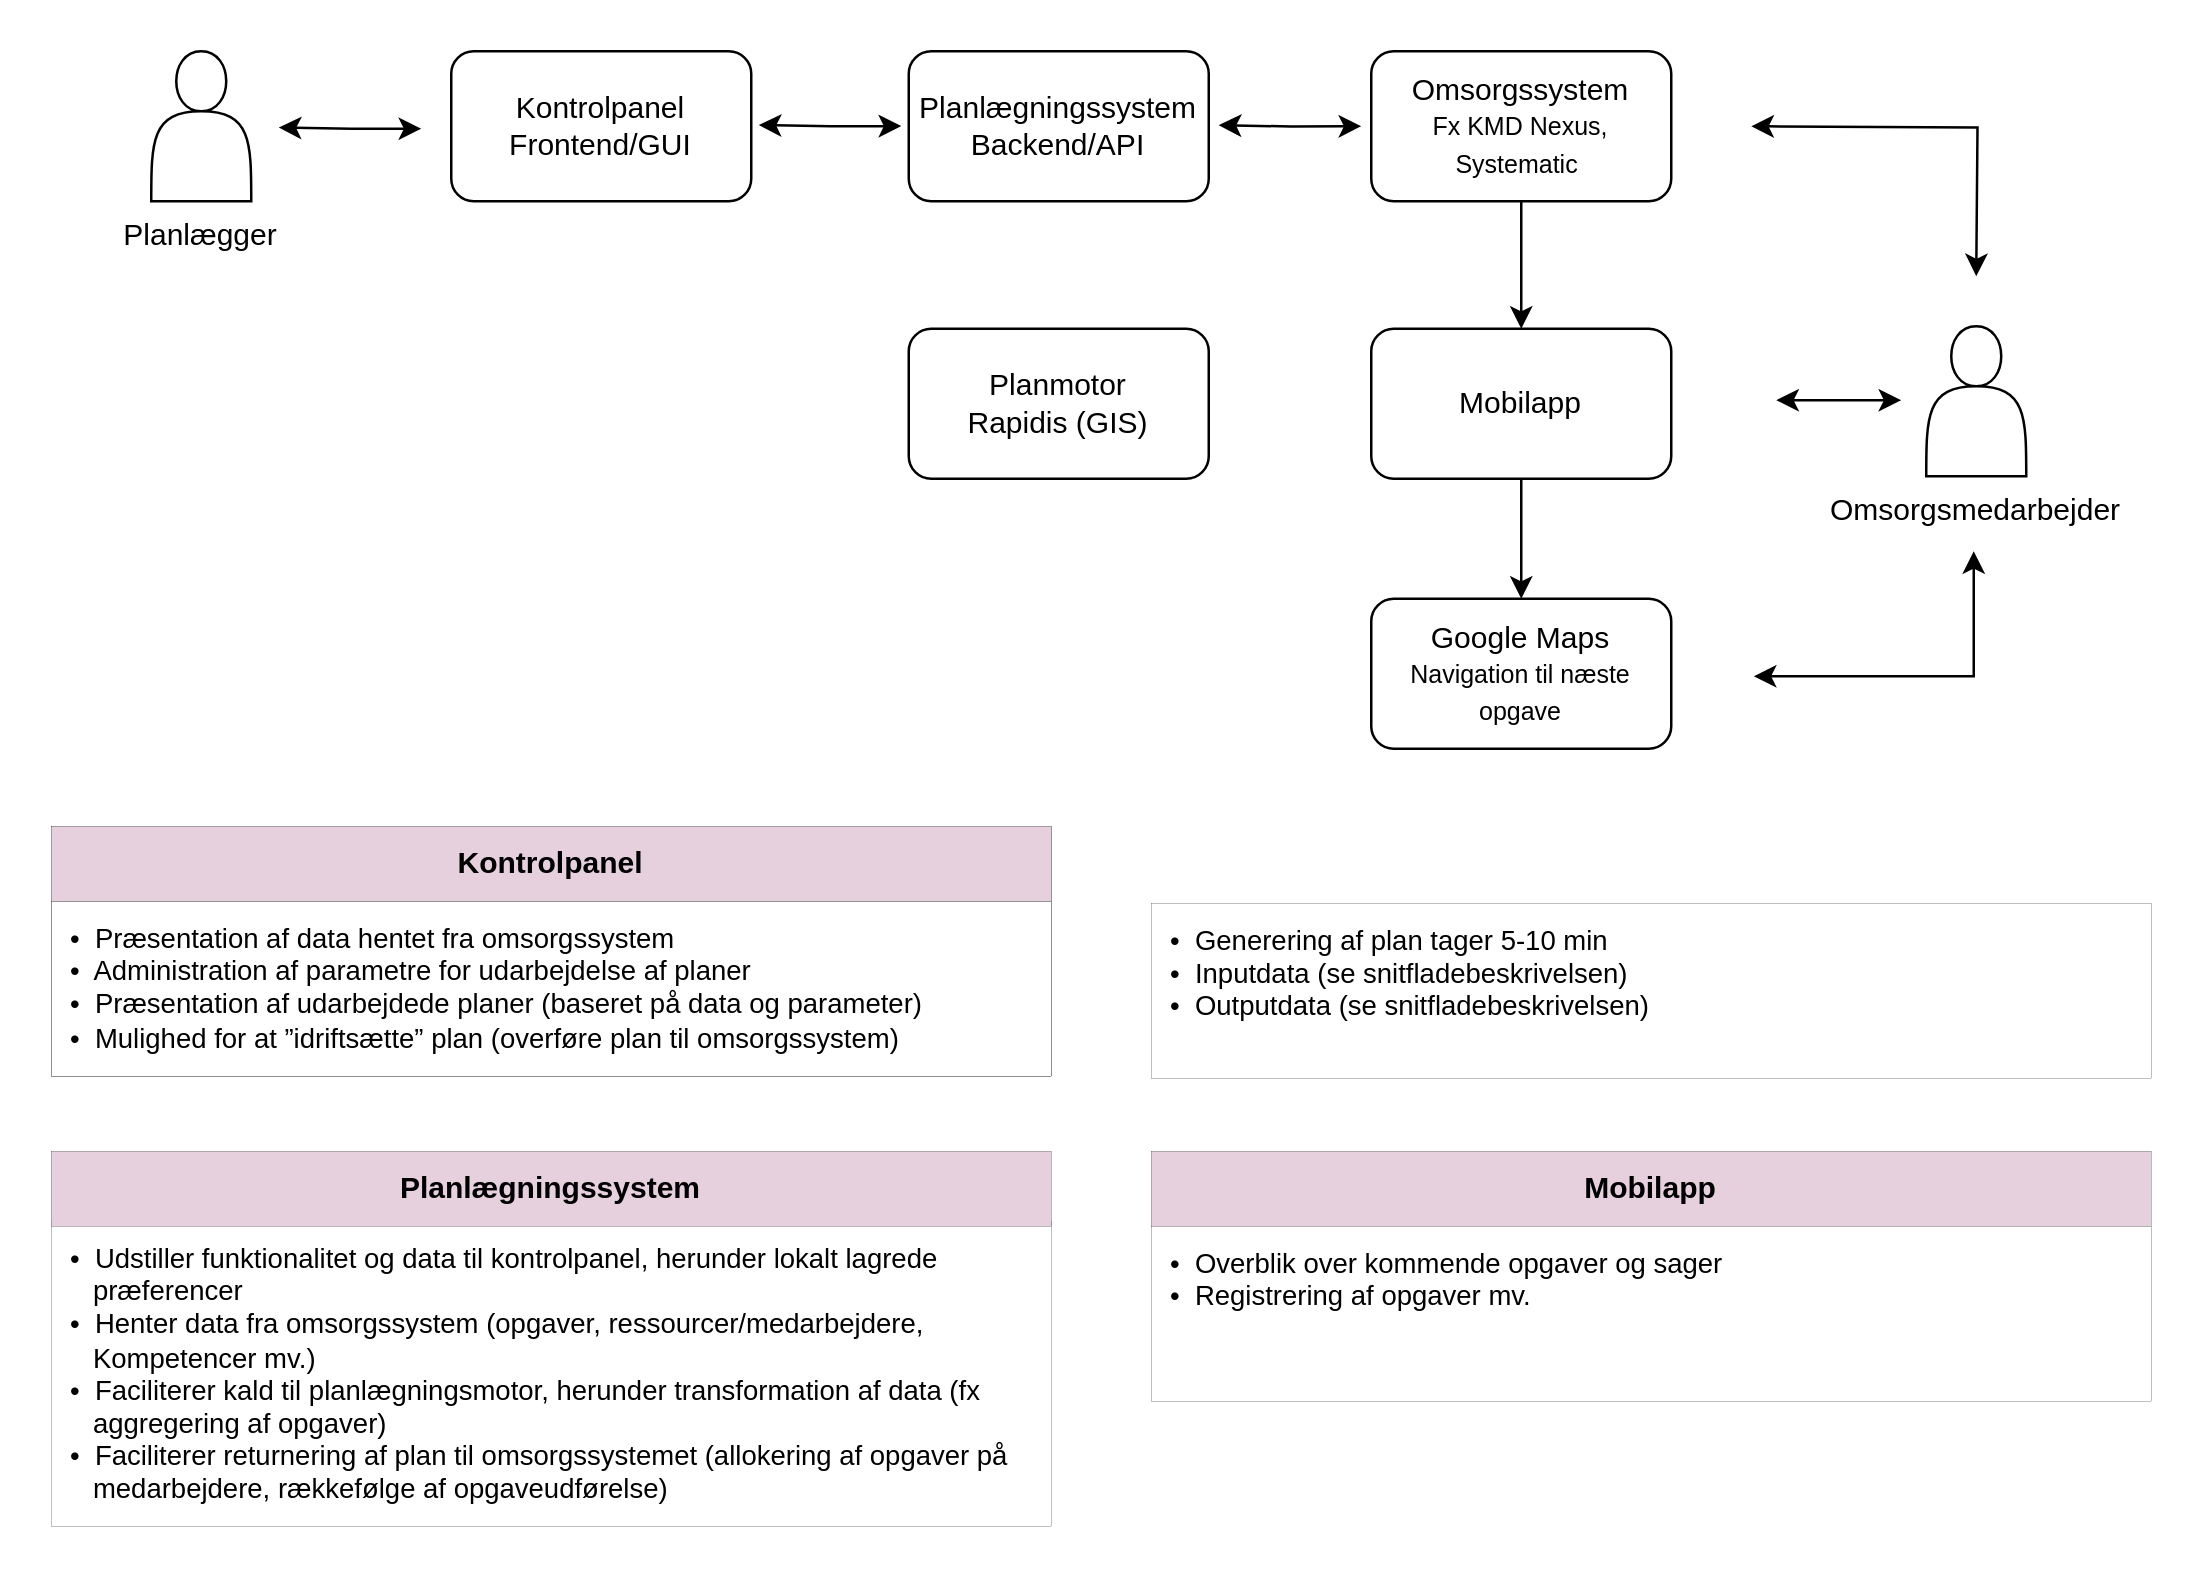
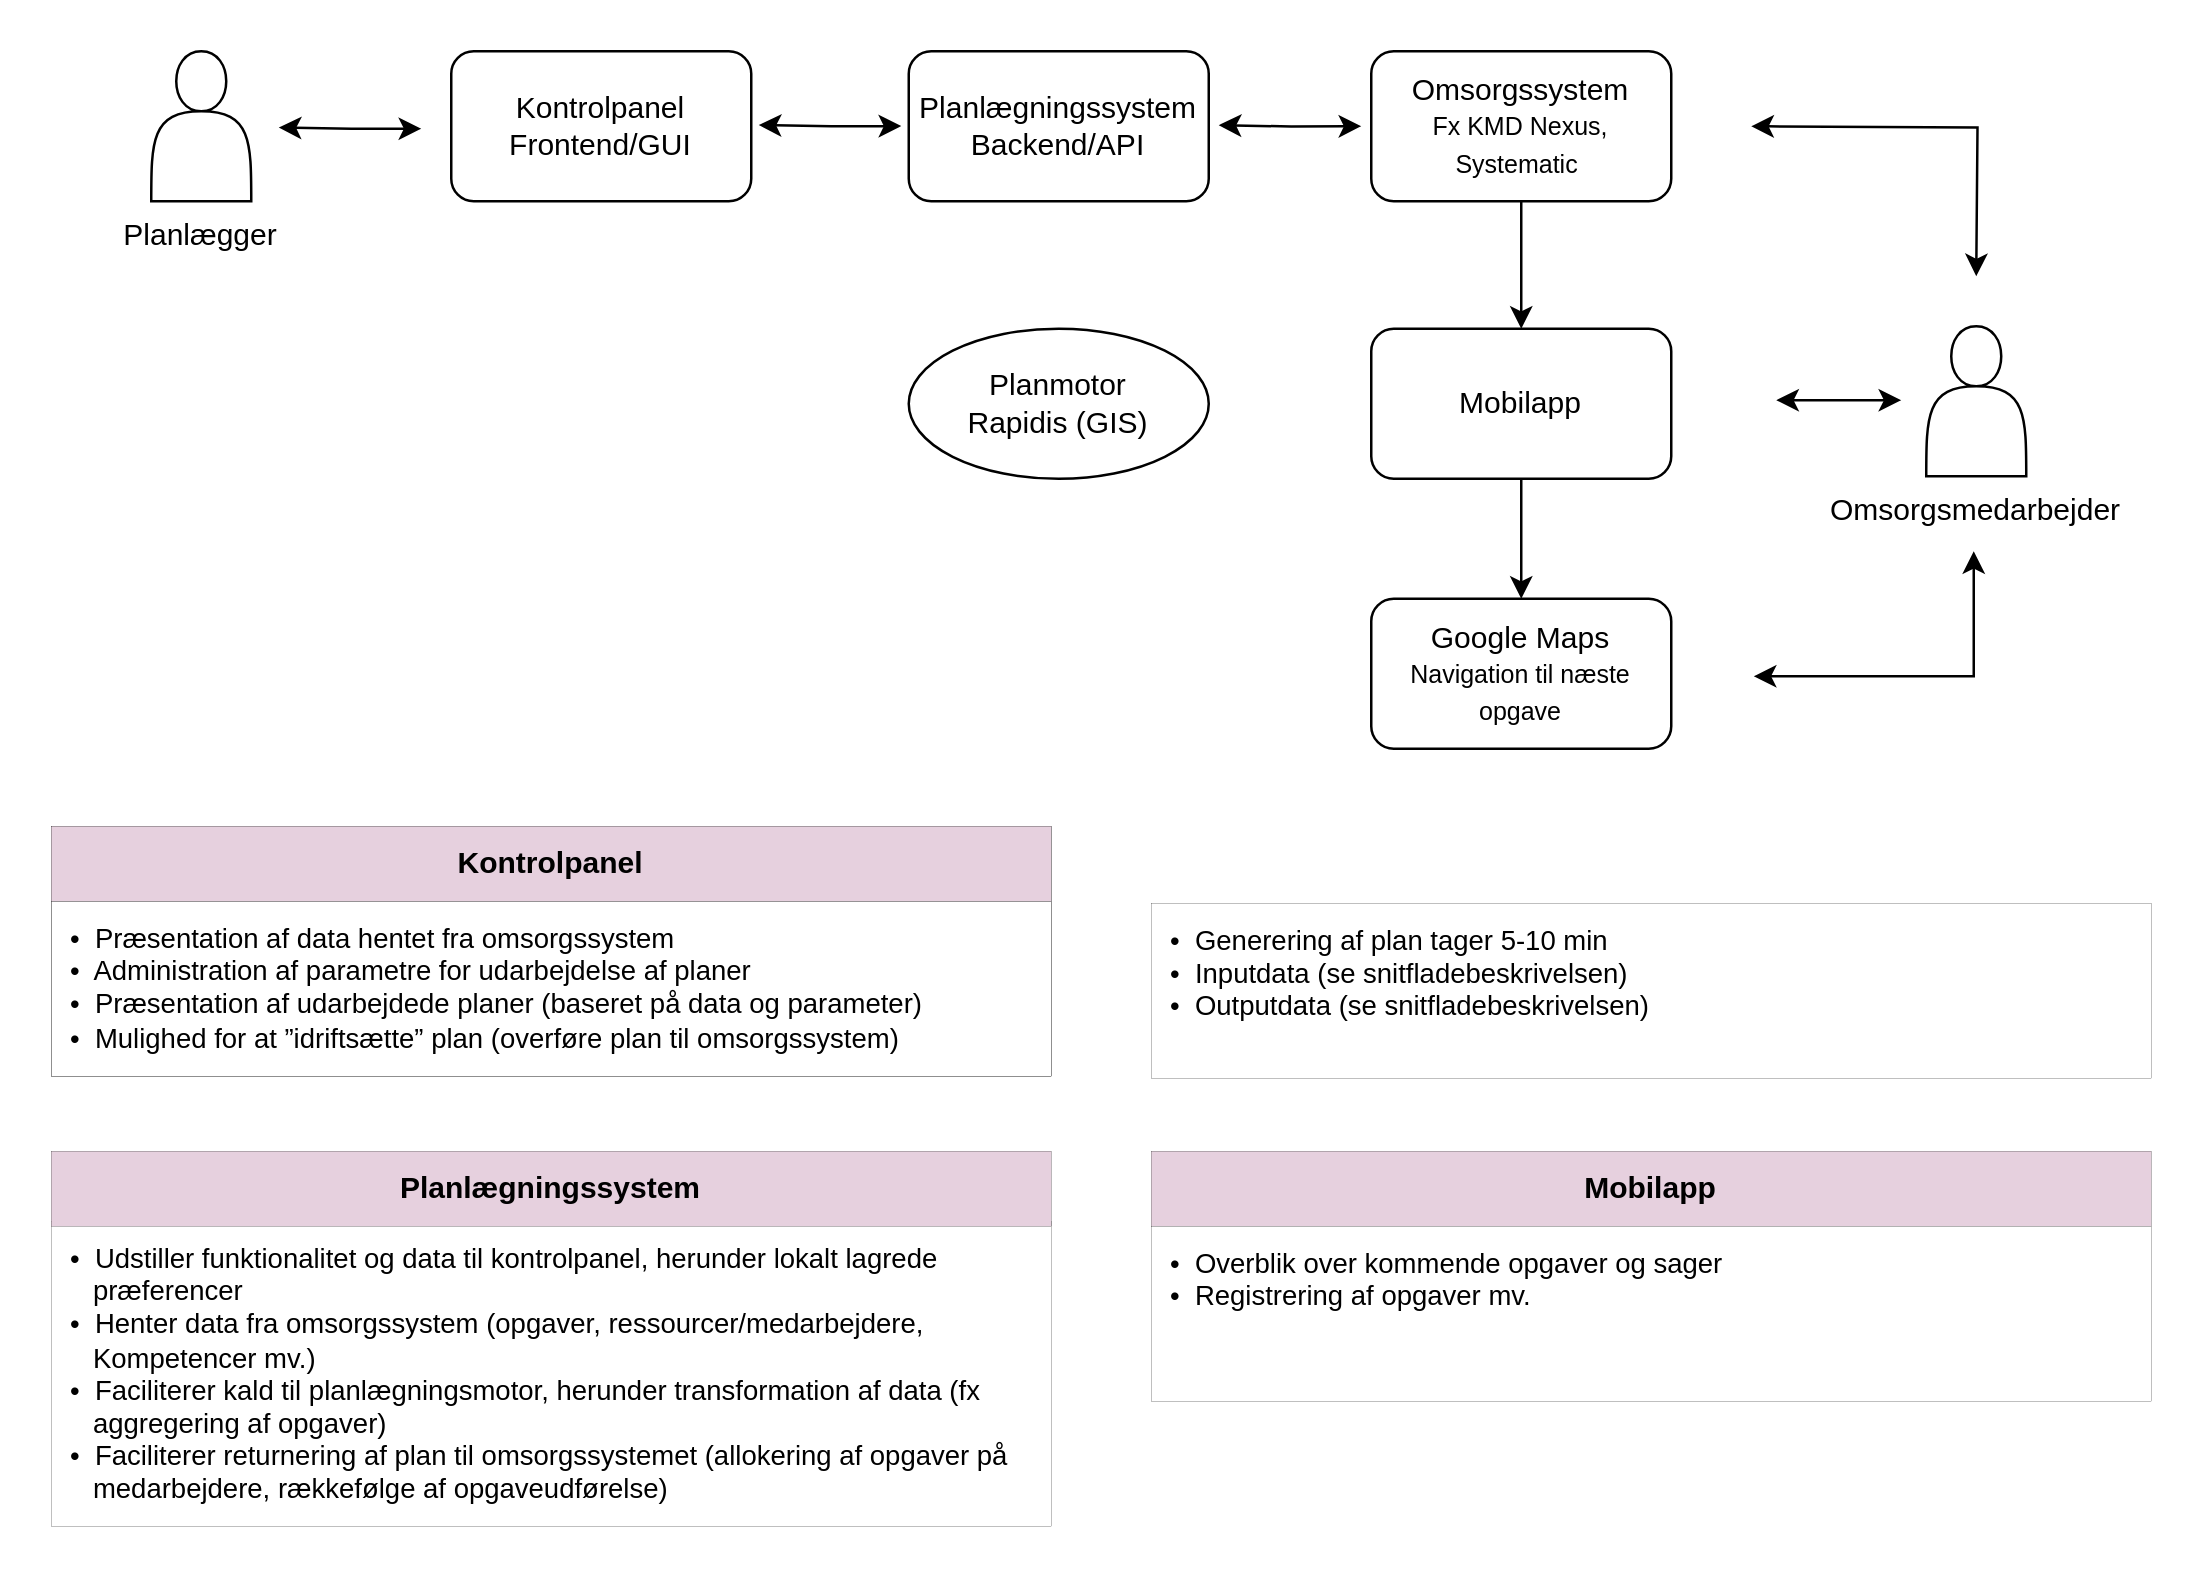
  <mxCell id="0" />
  <mxCell id="1" parent="0" />
  <mxCell id="2" value="Planlægger" style="shape=actor;whiteSpace=wrap;html=1;labelPosition=center;verticalLabelPosition=bottom;align=center;verticalAlign=top;" vertex="1" parent="1"><mxGeometry x="60" y="20" width="40" height="60" as="geometry" /></mxCell>
  <mxCell id="3" value="Kontrolpanel&lt;div&gt;Frontend/GUI&lt;/div&gt;" style="rounded=1;whiteSpace=wrap;html=1;" vertex="1" parent="1"><mxGeometry x="180" y="20" width="120" height="60" as="geometry" /></mxCell>
  <mxCell id="4" value="Planlægningssystem&lt;div&gt;Backend/API&lt;/div&gt;" style="rounded=1;whiteSpace=wrap;html=1;" vertex="1" parent="1"><mxGeometry x="363" y="20" width="120" height="60" as="geometry" /></mxCell>
- <mxCell id="5" value="Planmotor&lt;div&gt;Rapidis (GIS)&lt;/div&gt;" style="whiteSpace=wrap;html=1;rounded=1;" vertex="1" parent="1"><mxGeometry x="363" y="131" width="120" height="60" as="geometry" /></mxCell>
+ <mxCell id="5" value="Planmotor&lt;div&gt;Rapidis (GIS)&lt;/div&gt;" style="ellipse;whiteSpace=wrap;html=1;" vertex="1" parent="1"><mxGeometry x="363" y="131" width="120" height="60" as="geometry" /></mxCell>
  <mxCell id="6" value="" style="edgeStyle=orthogonalEdgeStyle;rounded=0;orthogonalLoop=1;jettySize=auto;html=1;" edge="1" parent="1" source="7" target="9"><mxGeometry relative="1" as="geometry" /></mxCell>
  <mxCell id="7" value="Omsorgssystem&lt;div&gt;&lt;font style=&quot;font-size: 10px;&quot;&gt;Fx KMD Nexus, Systematic&amp;nbsp;&lt;/font&gt;&lt;/div&gt;" style="rounded=1;whiteSpace=wrap;html=1;" vertex="1" parent="1"><mxGeometry x="548" y="20" width="120" height="60" as="geometry" /></mxCell>
  <mxCell id="8" value="" style="edgeStyle=orthogonalEdgeStyle;rounded=0;orthogonalLoop=1;jettySize=auto;html=1;" edge="1" parent="1" source="9" target="10"><mxGeometry relative="1" as="geometry" /></mxCell>
  <mxCell id="9" value="Mobilapp" style="rounded=1;whiteSpace=wrap;html=1;" vertex="1" parent="1"><mxGeometry x="548" y="131" width="120" height="60" as="geometry" /></mxCell>
  <mxCell id="10" value="Google Maps&lt;div&gt;&lt;font style=&quot;font-size: 10px;&quot;&gt;Navigation til næste opgave&lt;/font&gt;&lt;/div&gt;" style="rounded=1;whiteSpace=wrap;html=1;" vertex="1" parent="1"><mxGeometry x="548" y="239" width="120" height="60" as="geometry" /></mxCell>
  <mxCell id="11" value="" style="edgeStyle=orthogonalEdgeStyle;rounded=0;orthogonalLoop=1;jettySize=auto;html=1;startArrow=classic;startFill=1;" edge="1" parent="1"><mxGeometry relative="1" as="geometry"><mxPoint x="789" y="220" as="sourcePoint" /><mxPoint x="701" y="270" as="targetPoint" /><Array as="points"><mxPoint x="789" y="270" /></Array></mxGeometry></mxCell>
  <mxCell id="12" value="Omsorgsmedarbejder" style="shape=actor;whiteSpace=wrap;html=1;labelPosition=center;verticalLabelPosition=bottom;align=center;verticalAlign=top;" vertex="1" parent="1"><mxGeometry x="770" y="130" width="40" height="60" as="geometry" /></mxCell>
  <mxCell id="13" value="" style="edgeStyle=orthogonalEdgeStyle;rounded=0;orthogonalLoop=1;jettySize=auto;html=1;startArrow=classic;startFill=1;" edge="1" parent="1"><mxGeometry relative="1" as="geometry"><mxPoint x="487" y="49.58" as="sourcePoint" /><mxPoint x="544" y="50" as="targetPoint" /></mxGeometry></mxCell>
  <mxCell id="14" value="" style="edgeStyle=orthogonalEdgeStyle;rounded=0;orthogonalLoop=1;jettySize=auto;html=1;startArrow=classic;startFill=1;strokeColor=default;curved=0;" edge="1" parent="1"><mxGeometry relative="1" as="geometry"><mxPoint x="111" y="50.54" as="sourcePoint" /><mxPoint x="168" y="50.96" as="targetPoint" /></mxGeometry></mxCell>
  <mxCell id="15" value="" style="edgeStyle=orthogonalEdgeStyle;rounded=0;orthogonalLoop=1;jettySize=auto;html=1;startArrow=classic;startFill=1;" edge="1" parent="1"><mxGeometry relative="1" as="geometry"><mxPoint x="303" y="49.52" as="sourcePoint" /><mxPoint x="360" y="49.94" as="targetPoint" /></mxGeometry></mxCell>
  <mxCell id="16" value="" style="edgeStyle=orthogonalEdgeStyle;rounded=0;orthogonalLoop=1;jettySize=auto;html=1;startArrow=classic;startFill=1;" edge="1" parent="1"><mxGeometry relative="1" as="geometry"><mxPoint x="700" y="50" as="sourcePoint" /><mxPoint x="790" y="110" as="targetPoint" /></mxGeometry></mxCell>
  <mxCell id="17" value="" style="edgeStyle=orthogonalEdgeStyle;rounded=0;orthogonalLoop=1;jettySize=auto;html=1;startArrow=classic;startFill=1;" edge="1" parent="1"><mxGeometry relative="1" as="geometry"><mxPoint x="710" y="159.58" as="sourcePoint" /><mxPoint x="760" y="159.58" as="targetPoint" /></mxGeometry></mxCell>
  <mxCell id="18" value="" style="group;strokeColor=#000000;strokeWidth=0;" vertex="1" connectable="0" parent="1"><mxGeometry x="20" y="330" width="400" height="100" as="geometry" /></mxCell>
  <mxCell id="19" value="•  Præsentation af data hentet fra omsorgssystem&#10;•  Administration af parametre for udarbejdelse af planer&#10;•  Præsentation af udarbejdede planer (baseret på data og parameter)&#10;•  Mulighed for at ”idriftsætte” plan (overføre plan til omsorgssystem)" style="text;whiteSpace=wrap;strokeColor=#000000;fontSize=11;spacing=4;spacingLeft=4;strokeWidth=0;" vertex="1" parent="18"><mxGeometry y="30" width="400" height="70" as="geometry" /></mxCell>
  <mxCell id="20" value="Kontrolpanel" style="text;whiteSpace=wrap;strokeColor=#000000;fontStyle=1;fillColor=#E6D0DE;fillStyle=solid;labelPosition=center;verticalLabelPosition=middle;align=center;verticalAlign=middle;strokeWidth=0;" vertex="1" parent="18"><mxGeometry width="400" height="30" as="geometry" /></mxCell>
  <mxCell id="21" value="" style="group" vertex="1" connectable="0" parent="1"><mxGeometry x="460" y="460" width="400" height="100" as="geometry" /></mxCell>
  <mxCell id="22" value="Mobilapp" style="text;whiteSpace=wrap;strokeColor=default;fontStyle=1;fillColor=#E6D0DE;fillStyle=solid;labelPosition=center;verticalLabelPosition=middle;align=center;verticalAlign=middle;strokeWidth=0;" vertex="1" parent="21"><mxGeometry width="400" height="30" as="geometry" /></mxCell>
  <mxCell id="23" value="•  Overblik over kommende opgaver og sager&#10;•  Registrering af opgaver mv. " style="text;whiteSpace=wrap;strokeColor=#000000;fontSize=11;fontFamily=Helvetica;spacingTop=0;spacing=4;spacingLeft=4;strokeWidth=0;fillColor=default;" vertex="1" parent="21"><mxGeometry y="30" width="400" height="70" as="geometry" /></mxCell>
  <mxCell id="24" value="" style="group" vertex="1" connectable="0" parent="1"><mxGeometry x="20" y="460" width="400" height="150" as="geometry" /></mxCell>
  <mxCell id="25" value="•  Udstiller funktionalitet og data til kontrolpanel, herunder lokalt lagrede&#10;   præferencer&#10;•  Henter data fra omsorgssystem (opgaver, ressourcer/medarbejdere, &#10;   Kompetencer mv.)&#10;•  Faciliterer kald til planlægningsmotor, herunder transformation af data (fx&#10;   aggregering af opgaver)&#10;•  Faciliterer returnering af plan til omsorgssystemet (allokering af opgaver på &#10;   medarbejdere, rækkefølge af opgaveudførelse)" style="text;whiteSpace=wrap;strokeColor=#000000;fontSize=11;spacing=4;spacingLeft=4;strokeWidth=0;" vertex="1" parent="24"><mxGeometry y="28.225" width="400" height="121.775" as="geometry" /></mxCell>
  <mxCell id="26" value="Planlægningssystem" style="text;whiteSpace=wrap;strokeColor=#000000;fontStyle=1;fillColor=#E6D0DE;fillStyle=solid;labelPosition=center;verticalLabelPosition=middle;align=center;verticalAlign=middle;strokeWidth=0;" vertex="1" parent="24"><mxGeometry width="400" height="30" as="geometry" /></mxCell>
  <mxCell id="27" value="" style="group" vertex="1" connectable="0" parent="1"><mxGeometry x="460" y="331" width="400" height="100" as="geometry" /></mxCell>
  <mxCell id="28" value="•  Generering af plan tager 5-10 min&#10;•  Inputdata (se snitfladebeskrivelsen)&#10;•  Outputdata (se snitfladebeskrivelsen)" style="text;whiteSpace=wrap;strokeColor=#000000;fontSize=11;fontFamily=Helvetica;spacingTop=0;spacing=4;spacingLeft=4;strokeWidth=0;fillColor=default;" vertex="1" parent="27"><mxGeometry y="30" width="400" height="70" as="geometry" /></mxCell>
